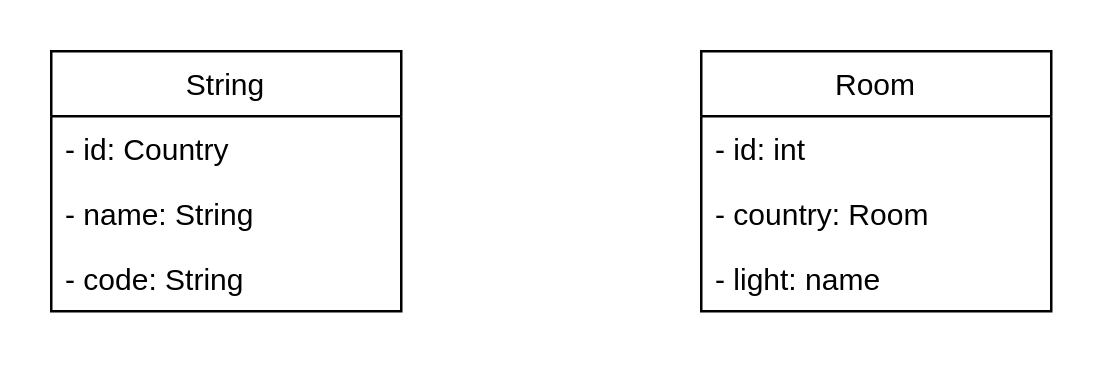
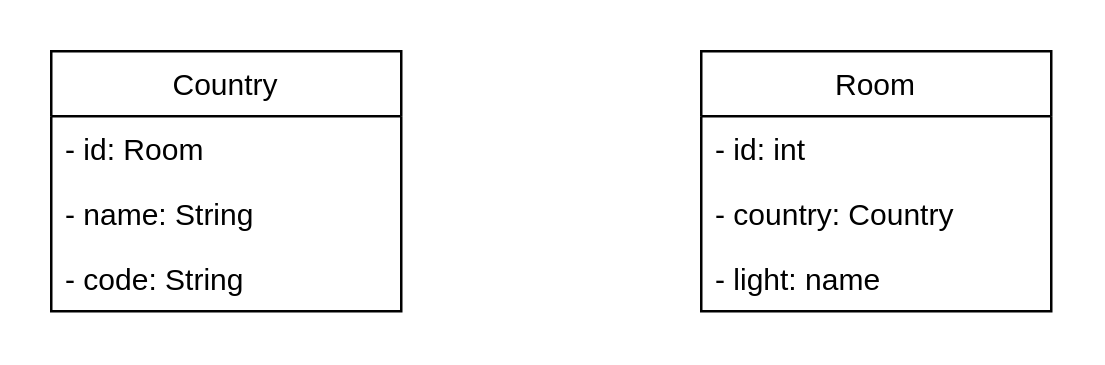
  <mxCell id="0" />
  <mxCell id="1" parent="0" />
  <mxCell id="2" value="Room" style="swimlane;fontStyle=0;childLayout=stackLayout;horizontal=1;startSize=26;fillColor=none;horizontalStack=0;resizeParent=1;resizeParentMax=0;resizeLast=0;collapsible=1;marginBottom=0;" vertex="1" parent="1"><mxGeometry x="280" y="20" width="140" height="104" as="geometry" /></mxCell>
  <mxCell id="3" value="- id: int" style="text;strokeColor=none;fillColor=none;align=left;verticalAlign=top;spacingLeft=4;spacingRight=4;overflow=hidden;rotatable=0;points=[[0,0.5],[1,0.5]];portConstraint=eastwest;" vertex="1" parent="2"><mxGeometry y="26" width="140" height="26" as="geometry" /></mxCell>
- <mxCell id="4" value="- country: Room" style="text;strokeColor=none;fillColor=none;align=left;verticalAlign=top;spacingLeft=4;spacingRight=4;overflow=hidden;rotatable=0;points=[[0,0.5],[1,0.5]];portConstraint=eastwest;" vertex="1" parent="2"><mxGeometry y="52" width="140" height="26" as="geometry" /></mxCell>
+ <mxCell id="4" value="- country: Country" style="text;strokeColor=none;fillColor=none;align=left;verticalAlign=top;spacingLeft=4;spacingRight=4;overflow=hidden;rotatable=0;points=[[0,0.5],[1,0.5]];portConstraint=eastwest;" vertex="1" parent="2"><mxGeometry y="52" width="140" height="26" as="geometry" /></mxCell>
  <mxCell id="5" value="- light: name" style="text;strokeColor=none;fillColor=none;align=left;verticalAlign=top;spacingLeft=4;spacingRight=4;overflow=hidden;rotatable=0;points=[[0,0.5],[1,0.5]];portConstraint=eastwest;" vertex="1" parent="2"><mxGeometry y="78" width="140" height="26" as="geometry" /></mxCell>
- <mxCell id="6" value="String" style="swimlane;fontStyle=0;childLayout=stackLayout;horizontal=1;startSize=26;fillColor=none;horizontalStack=0;resizeParent=1;resizeParentMax=0;resizeLast=0;collapsible=1;marginBottom=0;" vertex="1" parent="1"><mxGeometry x="20" y="20" width="140" height="104" as="geometry" /></mxCell>
- <mxCell id="7" value="- id: Country" style="text;strokeColor=none;fillColor=none;align=left;verticalAlign=top;spacingLeft=4;spacingRight=4;overflow=hidden;rotatable=0;points=[[0,0.5],[1,0.5]];portConstraint=eastwest;" vertex="1" parent="6"><mxGeometry y="26" width="140" height="26" as="geometry" /></mxCell>
+ <mxCell id="6" value="Country" style="swimlane;fontStyle=0;childLayout=stackLayout;horizontal=1;startSize=26;fillColor=none;horizontalStack=0;resizeParent=1;resizeParentMax=0;resizeLast=0;collapsible=1;marginBottom=0;" vertex="1" parent="1"><mxGeometry x="20" y="20" width="140" height="104" as="geometry" /></mxCell>
+ <mxCell id="7" value="- id: Room" style="text;strokeColor=none;fillColor=none;align=left;verticalAlign=top;spacingLeft=4;spacingRight=4;overflow=hidden;rotatable=0;points=[[0,0.5],[1,0.5]];portConstraint=eastwest;" vertex="1" parent="6"><mxGeometry y="26" width="140" height="26" as="geometry" /></mxCell>
  <mxCell id="8" value="- name: String" style="text;strokeColor=none;fillColor=none;align=left;verticalAlign=top;spacingLeft=4;spacingRight=4;overflow=hidden;rotatable=0;points=[[0,0.5],[1,0.5]];portConstraint=eastwest;" vertex="1" parent="6"><mxGeometry y="52" width="140" height="26" as="geometry" /></mxCell>
  <mxCell id="9" value="- code: String" style="text;strokeColor=none;fillColor=none;align=left;verticalAlign=top;spacingLeft=4;spacingRight=4;overflow=hidden;rotatable=0;points=[[0,0.5],[1,0.5]];portConstraint=eastwest;" vertex="1" parent="6"><mxGeometry y="78" width="140" height="26" as="geometry" /></mxCell>
